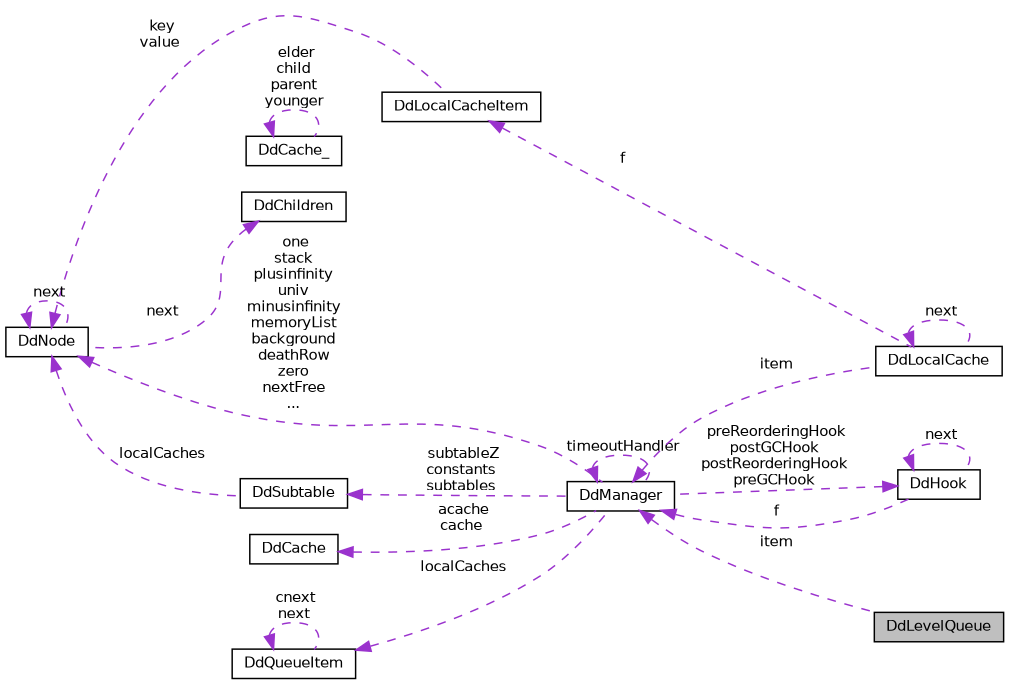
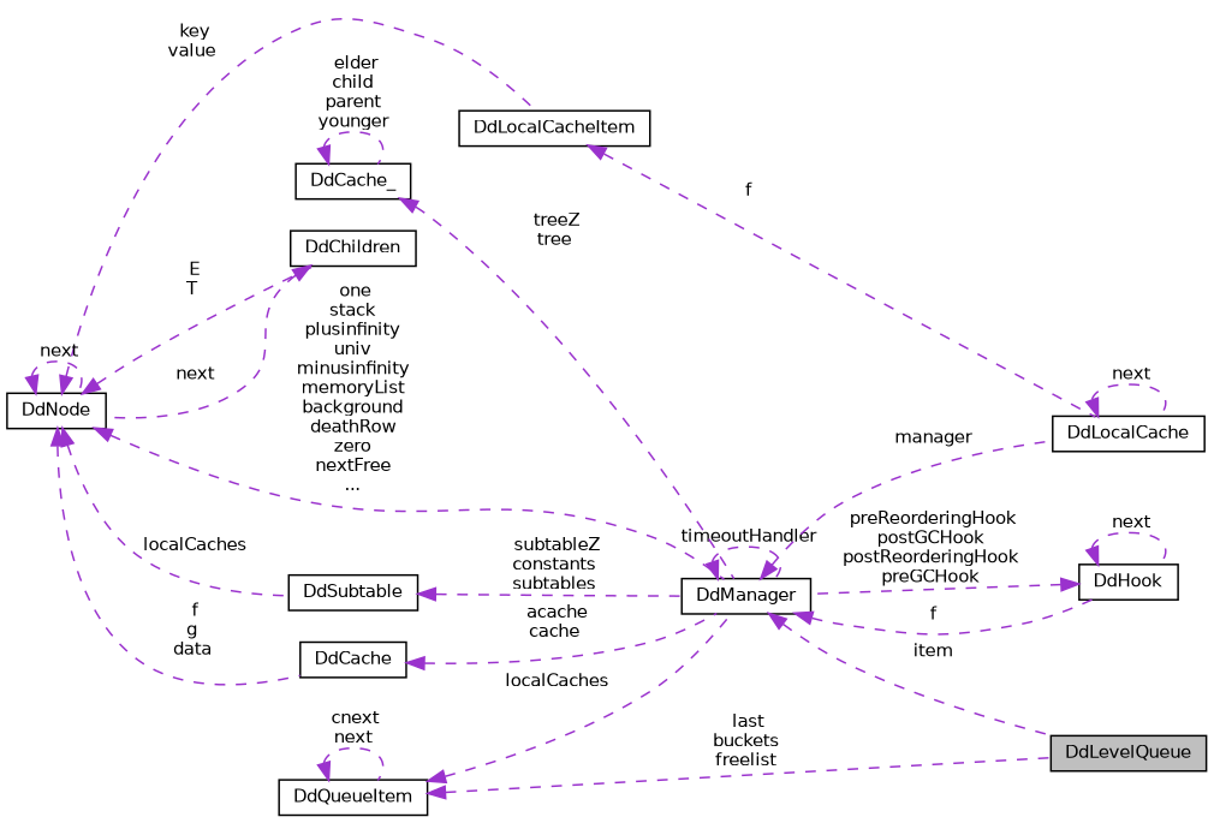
  digraph {
    rankdir=LR
    node [color=black fillcolor=white fontname=Helvetica fontsize=10 shape=record style=filled]
    edge [color=darkorchid3 dir=back fontname=Helvetica fontsize=10 labelfontname=Helvetica labelfontsize=10 style=dashed]
    n1 [fillcolor=grey75 fontcolor=black height=0.2 label=DdLevelQueue width=0.4]
    n2 [height=0.2 label=DdManager width=0.4]
    n3 [height=0.2 label=DdLocalCache width=0.4]
    n4 [height=0.2 label=DdHook width=0.4]
    n5 [height=0.2 label=DdLocalCacheItem width=0.4]
    n6 [height=0.2 label=DdNode width=0.4]
    n7 [height=0.2 label=DdChildren width=0.4]
    n8 [height=0.2 label=DdSubtable width=0.4]
    n9 [height=0.2 label=DdCache width=0.4]
    n10 [height=0.2 label=DdCache_ width=0.4]
    n11 [height=0.2 label=DdQueueItem width=0.4]
    n2 -> n1 [label=" item"]
    n2 -> n2 [label=" timeoutHandler"]
-   n2 -> n3 [label=" item"]
+   n2 -> n3 [label=" manager"]
    n2 -> n4 [label=" f"]
    n3 -> n3 [label=" next"]
    n4 -> n2 [label=" preReorderingHook\npostGCHook\npostReorderingHook\npreGCHook"]
    n4 -> n4 [label=" next"]
    n5 -> n3 [label=" f"]
    n6 -> n2 [label=" one\nstack\nplusinfinity\nuniv\nminusinfinity\nmemoryList\nbackground\ndeathRow\nzero\nnextFree\n..."]
    n6 -> n5 [label=" key\nvalue"]
    n6 -> n6 [label=" next"]
+   n6 -> n7 [label=" E\nT"]
    n6 -> n8 [label=" localCaches"]
+   n6 -> n9 [label=" f\ng\ndata"]
    n7 -> n6 [label=" next"]
    n8 -> n2 [label=" subtableZ\nconstants\nsubtables"]
    n9 -> n2 [label=" acache\ncache"]
+   n10 -> n2 [label=" treeZ\ntree"]
    n10 -> n10 [label=" elder\nchild\nparent\nyounger"]
+   n11 -> n1 [label=" last\nbuckets\nfreelist"]
    n11 -> n2 [label=" localCaches"]
    n11 -> n11 [label=" cnext\nnext"]
  }
